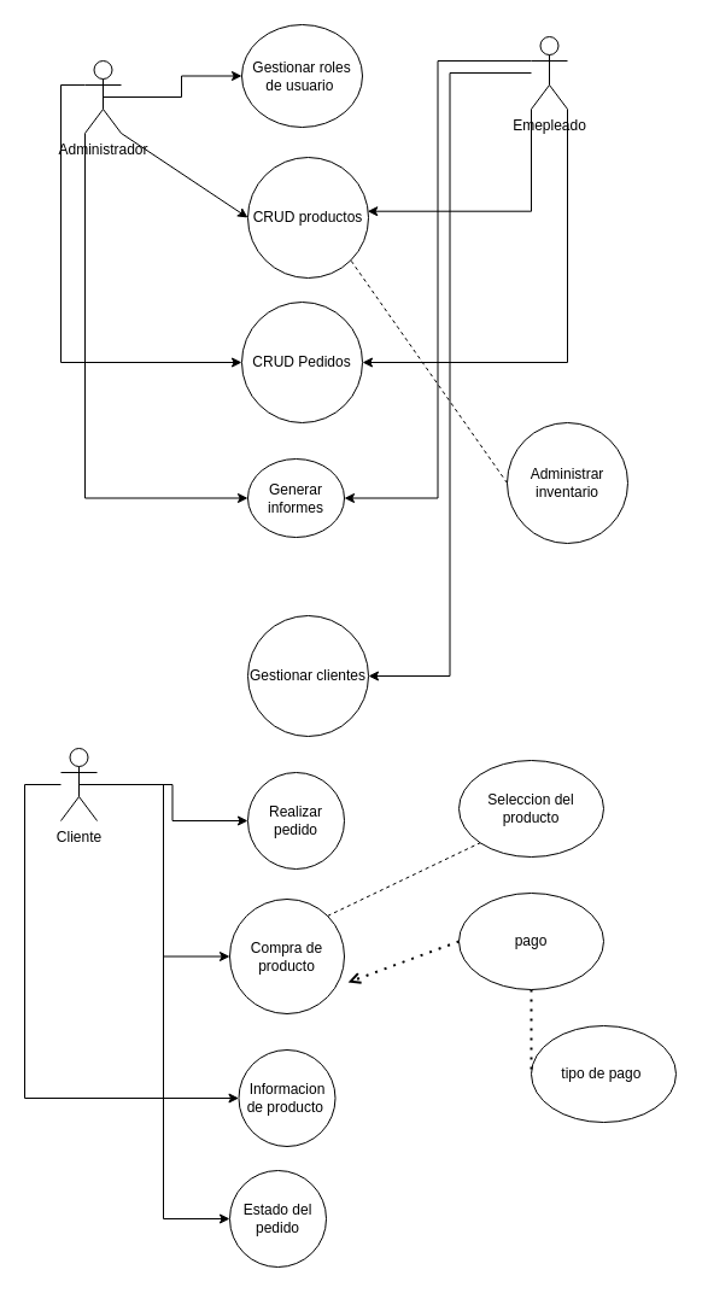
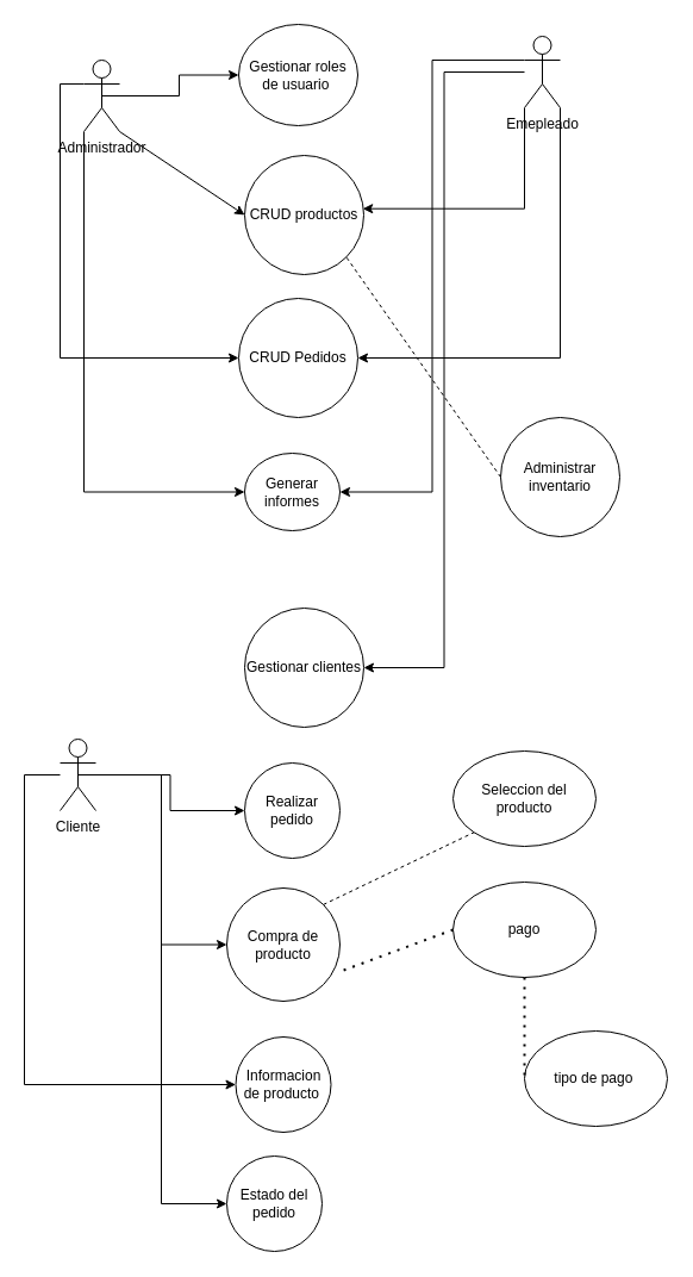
  <mxCell id="0" />
  <mxCell id="1" parent="0" />
  <mxCell id="2" style="edgeStyle=orthogonalEdgeStyle;rounded=0;orthogonalLoop=1;jettySize=auto;html=1;entryX=0;entryY=0.5;entryDx=0;entryDy=0;" edge="1" parent="1" source="6" target="24"><mxGeometry relative="1" as="geometry" /></mxCell>
  <mxCell id="3" style="edgeStyle=orthogonalEdgeStyle;rounded=0;orthogonalLoop=1;jettySize=auto;html=1;entryX=0;entryY=0.5;entryDx=0;entryDy=0;" edge="1" parent="1" source="6" target="28"><mxGeometry relative="1" as="geometry"><Array as="points"><mxPoint x="20" y="910" /></Array></mxGeometry></mxCell>
  <mxCell id="4" style="edgeStyle=orthogonalEdgeStyle;rounded=0;orthogonalLoop=1;jettySize=auto;html=1;" edge="1" parent="1" source="6" target="29"><mxGeometry relative="1" as="geometry" /></mxCell>
  <mxCell id="5" style="edgeStyle=orthogonalEdgeStyle;rounded=0;orthogonalLoop=1;jettySize=auto;html=1;exitX=0.5;exitY=0.5;exitDx=0;exitDy=0;exitPerimeter=0;entryX=0;entryY=0.5;entryDx=0;entryDy=0;" edge="1" parent="1" source="6" target="30"><mxGeometry relative="1" as="geometry" /></mxCell>
  <mxCell id="6" value="Cliente" style="shape=umlActor;verticalLabelPosition=bottom;verticalAlign=top;html=1;outlineConnect=0;" vertex="1" parent="1"><mxGeometry x="50" y="620" width="30" height="60" as="geometry" /></mxCell>
  <mxCell id="7" style="edgeStyle=orthogonalEdgeStyle;rounded=0;orthogonalLoop=1;jettySize=auto;html=1;exitX=1;exitY=1;exitDx=0;exitDy=0;exitPerimeter=0;entryX=1;entryY=0.5;entryDx=0;entryDy=0;" edge="1" parent="1" source="10" target="17"><mxGeometry relative="1" as="geometry" /></mxCell>
  <mxCell id="8" style="edgeStyle=orthogonalEdgeStyle;rounded=0;orthogonalLoop=1;jettySize=auto;html=1;exitX=0;exitY=0.333;exitDx=0;exitDy=0;exitPerimeter=0;entryX=1;entryY=0.5;entryDx=0;entryDy=0;" edge="1" parent="1" source="10" target="16"><mxGeometry relative="1" as="geometry" /></mxCell>
  <mxCell id="9" style="edgeStyle=orthogonalEdgeStyle;rounded=0;orthogonalLoop=1;jettySize=auto;html=1;entryX=1;entryY=0.5;entryDx=0;entryDy=0;" edge="1" parent="1" source="10" target="21"><mxGeometry relative="1" as="geometry" /></mxCell>
  <mxCell id="10" value="Emepleado" style="shape=umlActor;verticalLabelPosition=bottom;verticalAlign=top;html=1;outlineConnect=0;" vertex="1" parent="1"><mxGeometry x="440" y="30" width="30" height="60" as="geometry" /></mxCell>
  <mxCell id="11" style="edgeStyle=orthogonalEdgeStyle;rounded=0;orthogonalLoop=1;jettySize=auto;html=1;exitX=0.5;exitY=0.5;exitDx=0;exitDy=0;exitPerimeter=0;entryX=0;entryY=0.5;entryDx=0;entryDy=0;" edge="1" parent="1" source="14" target="15"><mxGeometry relative="1" as="geometry" /></mxCell>
  <mxCell id="12" style="edgeStyle=orthogonalEdgeStyle;rounded=0;orthogonalLoop=1;jettySize=auto;html=1;exitX=0;exitY=0.333;exitDx=0;exitDy=0;exitPerimeter=0;entryX=0;entryY=0.5;entryDx=0;entryDy=0;" edge="1" parent="1" source="14" target="17"><mxGeometry relative="1" as="geometry" /></mxCell>
  <mxCell id="13" style="edgeStyle=orthogonalEdgeStyle;rounded=0;orthogonalLoop=1;jettySize=auto;html=1;exitX=0;exitY=1;exitDx=0;exitDy=0;exitPerimeter=0;entryX=0;entryY=0.5;entryDx=0;entryDy=0;" edge="1" parent="1" source="14" target="16"><mxGeometry relative="1" as="geometry" /></mxCell>
  <mxCell id="14" value="Administrador&lt;div&gt;&lt;br/&gt;&lt;/div&gt;" style="shape=umlActor;verticalLabelPosition=bottom;verticalAlign=top;html=1;outlineConnect=0;" vertex="1" parent="1"><mxGeometry x="70" y="50" width="30" height="60" as="geometry" /></mxCell>
  <mxCell id="15" value="Gestionar roles de usuario&amp;nbsp;" style="ellipse;whiteSpace=wrap;html=1;aspect=fixed;" vertex="1" parent="1"><mxGeometry x="200" y="20" width="100" height="85" as="geometry" /></mxCell>
  <mxCell id="16" value="Generar informes" style="ellipse;whiteSpace=wrap;html=1;aspect=fixed;" vertex="1" parent="1"><mxGeometry x="205" y="380" width="80" height="65" as="geometry" /></mxCell>
  <mxCell id="17" value="CRUD Pedidos" style="ellipse;whiteSpace=wrap;html=1;aspect=fixed;" vertex="1" parent="1"><mxGeometry x="200" y="250" width="100" height="100" as="geometry" /></mxCell>
  <mxCell id="18" value="CRUD productos" style="ellipse;whiteSpace=wrap;html=1;aspect=fixed;" vertex="1" parent="1"><mxGeometry x="205" y="130" width="100" height="100" as="geometry" /></mxCell>
  <mxCell id="19" value="" style="endArrow=classic;html=1;rounded=0;exitX=1;exitY=1;exitDx=0;exitDy=0;exitPerimeter=0;entryX=0;entryY=0.5;entryDx=0;entryDy=0;" edge="1" parent="1" source="14" target="18"><mxGeometry width="50" height="50" relative="1" as="geometry"><mxPoint x="230" y="210" as="sourcePoint" /><mxPoint x="280" y="160" as="targetPoint" /></mxGeometry></mxCell>
  <mxCell id="20" style="edgeStyle=orthogonalEdgeStyle;rounded=0;orthogonalLoop=1;jettySize=auto;html=1;exitX=0;exitY=1;exitDx=0;exitDy=0;exitPerimeter=0;entryX=0.992;entryY=0.447;entryDx=0;entryDy=0;entryPerimeter=0;" edge="1" parent="1" source="10" target="18"><mxGeometry relative="1" as="geometry" /></mxCell>
  <mxCell id="21" value="Gestionar clientes" style="ellipse;whiteSpace=wrap;html=1;aspect=fixed;" vertex="1" parent="1"><mxGeometry x="205" y="510" width="100" height="100" as="geometry" /></mxCell>
  <mxCell id="22" value="Administrar inventario" style="ellipse;whiteSpace=wrap;html=1;aspect=fixed;" vertex="1" parent="1"><mxGeometry x="420" y="350" width="100" height="100" as="geometry" /></mxCell>
  <mxCell id="23" value="" style="endArrow=none;dashed=1;html=1;rounded=0;entryX=1;entryY=1;entryDx=0;entryDy=0;exitX=0;exitY=0.5;exitDx=0;exitDy=0;" edge="1" parent="1" source="22" target="18"><mxGeometry width="50" height="50" relative="1" as="geometry"><mxPoint x="250" y="430" as="sourcePoint" /><mxPoint x="300" y="380" as="targetPoint" /></mxGeometry></mxCell>
  <mxCell id="24" value="Compra de producto" style="ellipse;whiteSpace=wrap;html=1;aspect=fixed;" vertex="1" parent="1"><mxGeometry x="190" y="745" width="95" height="95" as="geometry" /></mxCell>
  <mxCell id="25" value="Seleccion del producto" style="ellipse;whiteSpace=wrap;html=1;" vertex="1" parent="1"><mxGeometry x="380" y="630" width="120" height="80" as="geometry" /></mxCell>
  <mxCell id="26" value="pago" style="ellipse;whiteSpace=wrap;html=1;" vertex="1" parent="1"><mxGeometry x="380" y="740" width="120" height="80" as="geometry" /></mxCell>
- <mxCell id="27" value="tipo de pago&amp;nbsp;" style="ellipse;whiteSpace=wrap;html=1;" vertex="1" parent="1"><mxGeometry x="440" y="850" width="120" height="80" as="geometry" /></mxCell>
+ <mxCell id="27" value="tipo de pago&amp;nbsp;" style="ellipse;whiteSpace=wrap;html=1;" vertex="1" parent="1"><mxGeometry x="440" y="865" width="120" height="80" as="geometry" /></mxCell>
  <mxCell id="28" value="Informacion de producto&amp;nbsp;" style="ellipse;whiteSpace=wrap;html=1;aspect=fixed;" vertex="1" parent="1"><mxGeometry x="197.5" y="870" width="80" height="80" as="geometry" /></mxCell>
  <mxCell id="29" value="Realizar pedido" style="ellipse;whiteSpace=wrap;html=1;aspect=fixed;" vertex="1" parent="1"><mxGeometry x="205" y="640" width="80" height="80" as="geometry" /></mxCell>
  <mxCell id="30" value="Estado del pedido" style="ellipse;whiteSpace=wrap;html=1;aspect=fixed;" vertex="1" parent="1"><mxGeometry x="190" y="970" width="80" height="80" as="geometry" /></mxCell>
- <mxCell id="31" value="" style="endArrow=open;dashed=1;html=1;dashPattern=1 3;strokeWidth=2;rounded=0;entryX=1.033;entryY=0.726;entryDx=0;entryDy=0;entryPerimeter=0;exitX=0;exitY=0.5;exitDx=0;exitDy=0;" edge="1" parent="1" source="26" target="24"><mxGeometry width="50" height="50" relative="1" as="geometry"><mxPoint x="250" y="820" as="sourcePoint" /><mxPoint x="300" y="770" as="targetPoint" /></mxGeometry></mxCell>
+ <mxCell id="31" value="" style="endArrow=none;dashed=1;html=1;dashPattern=1 3;strokeWidth=2;rounded=0;entryX=1.033;entryY=0.726;entryDx=0;entryDy=0;entryPerimeter=0;exitX=0;exitY=0.5;exitDx=0;exitDy=0;" edge="1" parent="1" source="26" target="24"><mxGeometry width="50" height="50" relative="1" as="geometry"><mxPoint x="250" y="820" as="sourcePoint" /><mxPoint x="300" y="770" as="targetPoint" /></mxGeometry></mxCell>
  <mxCell id="32" value="" style="endArrow=none;dashed=1;html=1;rounded=0;entryX=0;entryY=1;entryDx=0;entryDy=0;exitX=1;exitY=0;exitDx=0;exitDy=0;" edge="1" parent="1" source="24" target="25"><mxGeometry width="50" height="50" relative="1" as="geometry"><mxPoint x="250" y="820" as="sourcePoint" /><mxPoint x="300" y="770" as="targetPoint" /></mxGeometry></mxCell>
  <mxCell id="33" value="" style="endArrow=none;dashed=1;html=1;dashPattern=1 3;strokeWidth=2;rounded=0;entryX=0;entryY=0.5;entryDx=0;entryDy=0;exitX=0.5;exitY=1;exitDx=0;exitDy=0;" edge="1" parent="1" source="26" target="27"><mxGeometry width="50" height="50" relative="1" as="geometry"><mxPoint x="250" y="820" as="sourcePoint" /><mxPoint x="300" y="770" as="targetPoint" /></mxGeometry></mxCell>
